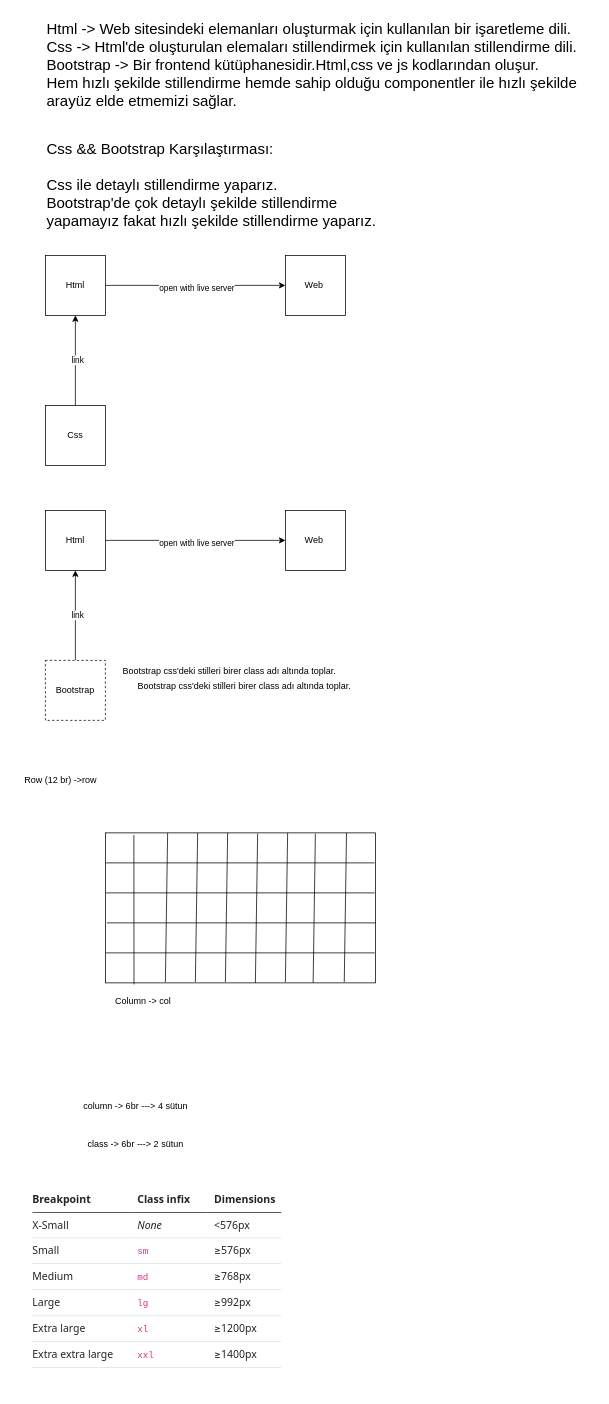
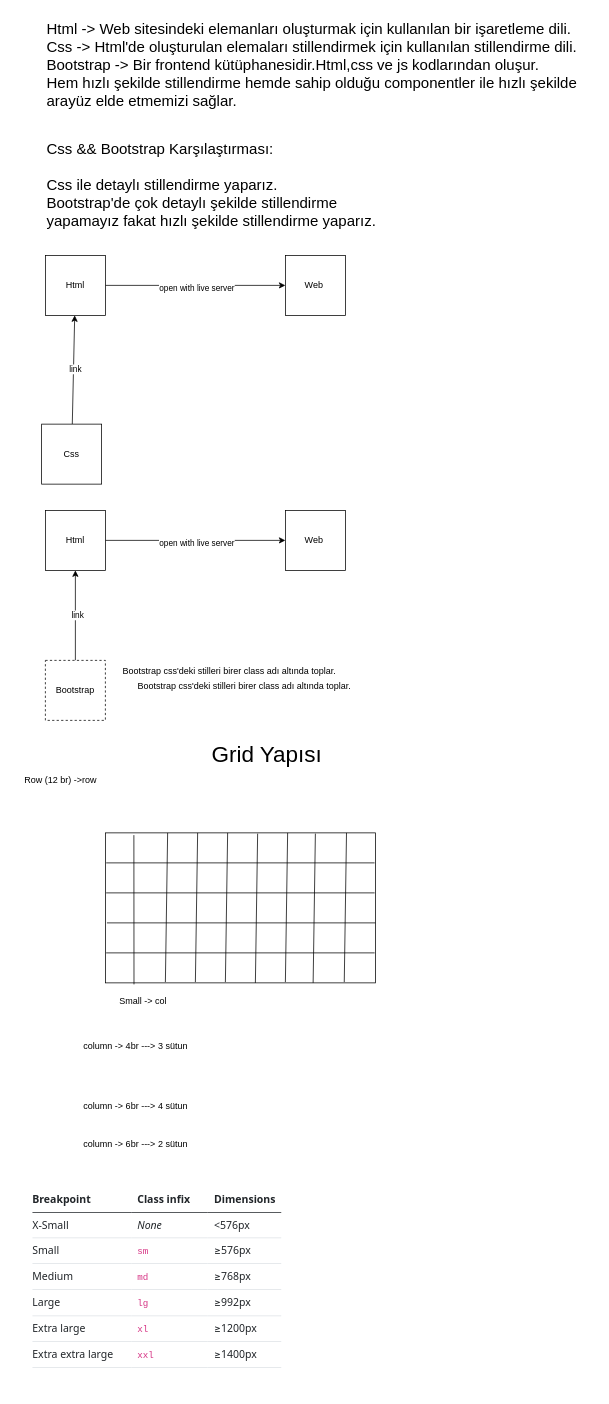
  <mxCell id="0" />
  <mxCell id="1" parent="0" />
  <mxCell id="2" value="Html -&amp;gt; Web sitesindeki elemanları oluşturmak için kullanılan bir işaretleme dili.&lt;div&gt;Css -&amp;gt; Html'de oluşturulan elemaları stillendirmek için kullanılan stillendirme dili.&lt;/div&gt;&lt;div&gt;Bootstrap -&amp;gt; Bir frontend kütüphanesidir.Html,css ve js kodlarından oluşur.&lt;/div&gt;&lt;div&gt;Hem hızlı şekilde stillendirme hemde sahip olduğu componentler ile hızlı şekilde&lt;/div&gt;&lt;div&gt;arayüz elde etmemizi sağlar.&lt;/div&gt;" style="text;html=1;align=left;verticalAlign=middle;resizable=0;points=[];autosize=1;strokeColor=none;fillColor=none;fontSize=20;" parent="1" vertex="1"><mxGeometry x="60" y="20" width="730" height="130" as="geometry" /></mxCell>
  <mxCell id="3" value="Css &amp;amp;&amp;amp; Bootstrap Karşılaştırması:&lt;div&gt;&lt;br&gt;&lt;/div&gt;&lt;div&gt;Css ile detaylı stillendirme yaparız.&lt;/div&gt;&lt;div&gt;Bootstrap'de çok detaylı şekilde stillendirme&lt;/div&gt;&lt;div&gt;yapamayız fakat hızlı şekilde stillendirme yaparız.&lt;/div&gt;" style="text;html=1;align=left;verticalAlign=middle;resizable=0;points=[];autosize=1;strokeColor=none;fillColor=none;fontSize=20;" parent="1" vertex="1"><mxGeometry x="60" y="180" width="460" height="130" as="geometry" /></mxCell>
  <mxCell id="4" style="edgeStyle=none;html=1;" parent="1" source="6" target="7" edge="1"><mxGeometry relative="1" as="geometry" /></mxCell>
  <mxCell id="5" value="open with live server" style="edgeLabel;html=1;align=center;verticalAlign=middle;resizable=0;points=[];" parent="4" vertex="1" connectable="0"><mxGeometry x="0.008" y="-3" relative="1" as="geometry"><mxPoint as="offset" /></mxGeometry></mxCell>
  <mxCell id="6" value="Html" style="whiteSpace=wrap;html=1;aspect=fixed;" parent="1" vertex="1"><mxGeometry x="60" y="340" width="80" height="80" as="geometry" /></mxCell>
  <mxCell id="7" value="Web&amp;nbsp;" style="whiteSpace=wrap;html=1;aspect=fixed;" parent="1" vertex="1"><mxGeometry x="380" y="340" width="80" height="80" as="geometry" /></mxCell>
  <mxCell id="8" style="edgeStyle=none;html=1;" parent="1" source="10" target="6" edge="1"><mxGeometry relative="1" as="geometry" /></mxCell>
  <mxCell id="9" value="link" style="edgeLabel;html=1;align=center;verticalAlign=middle;resizable=0;points=[];" parent="8" vertex="1" connectable="0"><mxGeometry x="0.017" y="-2" relative="1" as="geometry"><mxPoint as="offset" /></mxGeometry></mxCell>
- <mxCell id="10" value="Css" style="whiteSpace=wrap;html=1;aspect=fixed;" parent="1" vertex="1"><mxGeometry x="60" y="540" width="80" height="80" as="geometry" /></mxCell>
+ <mxCell id="10" value="Css" style="whiteSpace=wrap;html=1;aspect=fixed;" parent="1" vertex="1"><mxGeometry x="55" y="565" width="80" height="80" as="geometry" /></mxCell>
  <mxCell id="11" style="edgeStyle=none;html=1;" parent="1" source="13" target="14" edge="1"><mxGeometry relative="1" as="geometry" /></mxCell>
  <mxCell id="12" value="open with live server" style="edgeLabel;html=1;align=center;verticalAlign=middle;resizable=0;points=[];" parent="11" vertex="1" connectable="0"><mxGeometry x="0.008" y="-3" relative="1" as="geometry"><mxPoint as="offset" /></mxGeometry></mxCell>
  <mxCell id="13" value="Html" style="whiteSpace=wrap;html=1;aspect=fixed;" parent="1" vertex="1"><mxGeometry x="60" y="680" width="80" height="80" as="geometry" /></mxCell>
  <mxCell id="14" value="Web&amp;nbsp;" style="whiteSpace=wrap;html=1;aspect=fixed;" parent="1" vertex="1"><mxGeometry x="380" y="680" width="80" height="80" as="geometry" /></mxCell>
  <mxCell id="15" style="edgeStyle=none;html=1;" parent="1" source="17" target="13" edge="1"><mxGeometry relative="1" as="geometry" /></mxCell>
  <mxCell id="16" value="link" style="edgeLabel;html=1;align=center;verticalAlign=middle;resizable=0;points=[];" parent="15" vertex="1" connectable="0"><mxGeometry x="0.017" y="-2" relative="1" as="geometry"><mxPoint as="offset" /></mxGeometry></mxCell>
  <mxCell id="17" value="Bootstrap" style="whiteSpace=wrap;html=1;aspect=fixed;dashed=1;" parent="1" vertex="1"><mxGeometry x="60" y="880" width="80" height="80" as="geometry" /></mxCell>
  <mxCell id="18" value="Bootstrap css'deki stilleri birer class adı altında toplar." style="text;html=1;align=center;verticalAlign=middle;resizable=0;points=[];autosize=1;strokeColor=none;fillColor=none;" parent="1" vertex="1"><mxGeometry x="150" y="880" width="310" height="30" as="geometry" /></mxCell>
+ <mxCell id="19" value="Grid Yapısı" style="text;html=1;align=center;verticalAlign=middle;resizable=0;points=[];autosize=1;strokeColor=none;fillColor=none;fontSize=30;" vertex="1" parent="1"><mxGeometry x="270" y="980" width="170" height="50" as="geometry" /></mxCell>
  <mxCell id="20" value="" style="rounded=0;whiteSpace=wrap;html=1;" vertex="1" parent="1"><mxGeometry x="140" y="1110" width="360" height="200" as="geometry" /></mxCell>
  <mxCell id="21" value="" style="endArrow=none;html=1;exitX=0.003;exitY=0.2;exitDx=0;exitDy=0;exitPerimeter=0;entryX=0.997;entryY=0.2;entryDx=0;entryDy=0;entryPerimeter=0;" edge="1" parent="1" source="20" target="20"><mxGeometry width="50" height="50" relative="1" as="geometry"><mxPoint x="350" y="1070" as="sourcePoint" /><mxPoint x="400" y="1020" as="targetPoint" /></mxGeometry></mxCell>
  <mxCell id="22" value="" style="endArrow=none;html=1;exitX=0.003;exitY=0.2;exitDx=0;exitDy=0;exitPerimeter=0;entryX=0.997;entryY=0.2;entryDx=0;entryDy=0;entryPerimeter=0;" edge="1" parent="1"><mxGeometry width="50" height="50" relative="1" as="geometry"><mxPoint x="141" y="1190" as="sourcePoint" /><mxPoint x="499" y="1190" as="targetPoint" /></mxGeometry></mxCell>
  <mxCell id="23" value="" style="endArrow=none;html=1;exitX=0.003;exitY=0.2;exitDx=0;exitDy=0;exitPerimeter=0;entryX=0.997;entryY=0.2;entryDx=0;entryDy=0;entryPerimeter=0;" edge="1" parent="1"><mxGeometry width="50" height="50" relative="1" as="geometry"><mxPoint x="142" y="1230" as="sourcePoint" /><mxPoint x="500" y="1230" as="targetPoint" /></mxGeometry></mxCell>
  <mxCell id="24" value="" style="endArrow=none;html=1;exitX=0.003;exitY=0.2;exitDx=0;exitDy=0;exitPerimeter=0;entryX=0.997;entryY=0.2;entryDx=0;entryDy=0;entryPerimeter=0;" edge="1" parent="1"><mxGeometry width="50" height="50" relative="1" as="geometry"><mxPoint x="141" y="1270" as="sourcePoint" /><mxPoint x="499" y="1270" as="targetPoint" /></mxGeometry></mxCell>
  <mxCell id="25" value="" style="endArrow=none;html=1;exitX=0.106;exitY=1.01;exitDx=0;exitDy=0;exitPerimeter=0;" edge="1" parent="1" source="20"><mxGeometry width="50" height="50" relative="1" as="geometry"><mxPoint x="150" y="1440" as="sourcePoint" /><mxPoint x="178" y="1113" as="targetPoint" /></mxGeometry></mxCell>
  <mxCell id="26" value="" style="endArrow=none;html=1;entryX=0.114;entryY=0.015;entryDx=0;entryDy=0;entryPerimeter=0;exitX=0.106;exitY=1.01;exitDx=0;exitDy=0;exitPerimeter=0;" edge="1" parent="1"><mxGeometry width="50" height="50" relative="1" as="geometry"><mxPoint x="220" y="1309" as="sourcePoint" /><mxPoint x="223" y="1110" as="targetPoint" /></mxGeometry></mxCell>
  <mxCell id="27" value="" style="endArrow=none;html=1;entryX=0.114;entryY=0.015;entryDx=0;entryDy=0;entryPerimeter=0;exitX=0.106;exitY=1.01;exitDx=0;exitDy=0;exitPerimeter=0;" edge="1" parent="1"><mxGeometry width="50" height="50" relative="1" as="geometry"><mxPoint x="260" y="1309" as="sourcePoint" /><mxPoint x="263" y="1110" as="targetPoint" /></mxGeometry></mxCell>
  <mxCell id="28" value="" style="endArrow=none;html=1;entryX=0.114;entryY=0.015;entryDx=0;entryDy=0;entryPerimeter=0;exitX=0.106;exitY=1.01;exitDx=0;exitDy=0;exitPerimeter=0;" edge="1" parent="1"><mxGeometry width="50" height="50" relative="1" as="geometry"><mxPoint x="300" y="1309" as="sourcePoint" /><mxPoint x="303" y="1110" as="targetPoint" /></mxGeometry></mxCell>
  <mxCell id="29" value="" style="endArrow=none;html=1;entryX=0.114;entryY=0.015;entryDx=0;entryDy=0;entryPerimeter=0;exitX=0.106;exitY=1.01;exitDx=0;exitDy=0;exitPerimeter=0;" edge="1" parent="1"><mxGeometry width="50" height="50" relative="1" as="geometry"><mxPoint x="340" y="1310" as="sourcePoint" /><mxPoint x="343" y="1111" as="targetPoint" /></mxGeometry></mxCell>
  <mxCell id="30" value="" style="endArrow=none;html=1;entryX=0.114;entryY=0.015;entryDx=0;entryDy=0;entryPerimeter=0;exitX=0.106;exitY=1.01;exitDx=0;exitDy=0;exitPerimeter=0;" edge="1" parent="1"><mxGeometry width="50" height="50" relative="1" as="geometry"><mxPoint x="380" y="1309" as="sourcePoint" /><mxPoint x="383" y="1110" as="targetPoint" /></mxGeometry></mxCell>
  <mxCell id="31" value="" style="endArrow=none;html=1;entryX=0.114;entryY=0.015;entryDx=0;entryDy=0;entryPerimeter=0;exitX=0.106;exitY=1.01;exitDx=0;exitDy=0;exitPerimeter=0;" edge="1" parent="1"><mxGeometry width="50" height="50" relative="1" as="geometry"><mxPoint x="417" y="1310" as="sourcePoint" /><mxPoint x="420" y="1111" as="targetPoint" /></mxGeometry></mxCell>
  <mxCell id="32" value="" style="endArrow=none;html=1;entryX=0.114;entryY=0.015;entryDx=0;entryDy=0;entryPerimeter=0;exitX=0.106;exitY=1.01;exitDx=0;exitDy=0;exitPerimeter=0;" edge="1" parent="1"><mxGeometry width="50" height="50" relative="1" as="geometry"><mxPoint x="458.5" y="1309" as="sourcePoint" /><mxPoint x="461.5" y="1110" as="targetPoint" /></mxGeometry></mxCell>
  <mxCell id="33" value="Row (12 br) -&amp;gt;row" style="text;html=1;align=center;verticalAlign=middle;resizable=0;points=[];autosize=1;strokeColor=none;fillColor=none;" vertex="1" parent="1"><mxGeometry x="20" y="1025" width="120" height="30" as="geometry" /></mxCell>
  <mxCell id="34" value="Bootstrap css'deki stilleri birer class adı altında toplar." style="text;html=1;align=center;verticalAlign=middle;resizable=0;points=[];autosize=1;strokeColor=none;fillColor=none;" vertex="1" parent="1"><mxGeometry x="170" y="900" width="310" height="30" as="geometry" /></mxCell>
- <mxCell id="35" value="Column -&amp;gt; col" style="text;html=1;align=center;verticalAlign=middle;resizable=0;points=[];autosize=1;strokeColor=none;fillColor=none;" vertex="1" parent="1"><mxGeometry x="140" y="1320" width="100" height="30" as="geometry" /></mxCell>
+ <mxCell id="35" value="Small -&amp;gt; col" style="text;html=1;align=center;verticalAlign=middle;resizable=0;points=[];autosize=1;strokeColor=none;fillColor=none;" vertex="1" parent="1"><mxGeometry x="140" y="1320" width="100" height="30" as="geometry" /></mxCell>
+ <mxCell id="36" value="column -&amp;gt; 4br ---&amp;gt; 3 sütun" style="text;html=1;align=center;verticalAlign=middle;resizable=0;points=[];autosize=1;strokeColor=none;fillColor=none;" vertex="1" parent="1"><mxGeometry x="100" y="1380" width="160" height="30" as="geometry" /></mxCell>
  <mxCell id="37" value="column -&amp;gt; 6br ---&amp;gt; 4 sütun" style="text;html=1;align=center;verticalAlign=middle;resizable=0;points=[];autosize=1;strokeColor=none;fillColor=none;" vertex="1" parent="1"><mxGeometry x="100" y="1460" width="160" height="30" as="geometry" /></mxCell>
- <mxCell id="38" value="class -&amp;gt; 6br ---&amp;gt; 2 sütun" style="text;html=1;align=center;verticalAlign=middle;resizable=0;points=[];autosize=1;strokeColor=none;fillColor=none;" vertex="1" parent="1"><mxGeometry x="100" y="1510" width="160" height="30" as="geometry" /></mxCell>
+ <mxCell id="38" value="column -&amp;gt; 6br ---&amp;gt; 2 sütun" style="text;html=1;align=center;verticalAlign=middle;resizable=0;points=[];autosize=1;strokeColor=none;fillColor=none;" vertex="1" parent="1"><mxGeometry x="100" y="1510" width="160" height="30" as="geometry" /></mxCell>
  <mxCell id="39" value="&lt;table style=&quot;caption-side: bottom; border-collapse: collapse; --bs-table-bg: transparent; --bs-table-accent-bg: transparent; --bs-table-striped-color: #212529; --bs-table-striped-bg: rgba(0, 0, 0, 0.05); --bs-table-active-color: #212529; --bs-table-active-bg: rgba(0, 0, 0, 0.1); --bs-table-hover-color: #212529; --bs-table-hover-bg: rgba(0, 0, 0, 0.075); width: 705px; margin-bottom: 1.5rem; color: rgb(33, 37, 41); vertical-align: top; border-color: rgb(222, 226, 230); max-width: 100%; font-size: 0.875rem; display: block; overflow-x: auto; font-family: system-ui, -apple-system, &amp;quot;Segoe UI&amp;quot;, Roboto, &amp;quot;Helvetica Neue&amp;quot;, Arial, &amp;quot;Noto Sans&amp;quot;, &amp;quot;Liberation Sans&amp;quot;, sans-serif, &amp;quot;Apple Color Emoji&amp;quot;, &amp;quot;Segoe UI Emoji&amp;quot;, &amp;quot;Segoe UI Symbol&amp;quot;, &amp;quot;Noto Color Emoji&amp;quot;; text-align: start; text-wrap-mode: wrap; background-color: rgb(255, 255, 255);&quot; class=&quot;table&quot;&gt;&lt;thead style=&quot;box-sizing: border-box; border-style: solid; border-width: 0px; vertical-align: bottom;&quot;&gt;&lt;tr style=&quot;box-sizing: border-box; border-style: solid; border-width: 0px;&quot;&gt;&lt;th style=&quot;box-sizing: border-box; text-align: -webkit-match-parent; border-top-color: inherit; border-right-color: inherit; border-bottom: 1px solid currentcolor; border-left-color: inherit; border-top-style: solid; border-right-style: solid; border-left-style: solid; border-top-width: 0px; border-right-width: 0px; border-left-width: 0px; padding: 0.5rem 1.5rem 0.5rem 0px; background-color: rgba(0, 0, 0, 0); box-shadow: rgba(0, 0, 0, 0) 0px 0px 0px 9999px inset;&quot;&gt;Breakpoint&lt;/th&gt;&lt;th style=&quot;box-sizing: border-box; text-align: -webkit-match-parent; border-top-color: inherit; border-right-color: inherit; border-bottom: 1px solid currentcolor; border-left-color: inherit; border-top-style: solid; border-right-style: solid; border-left-style: solid; border-top-width: 0px; border-right-width: 0px; border-left-width: 0px; padding: 0.5rem 1.5rem 0.5rem 0.5rem; background-color: rgba(0, 0, 0, 0); box-shadow: rgba(0, 0, 0, 0) 0px 0px 0px 9999px inset;&quot;&gt;Class infix&lt;/th&gt;&lt;th style=&quot;box-sizing: border-box; text-align: -webkit-match-parent; border-top-color: inherit; border-right-color: inherit; border-bottom: 1px solid currentcolor; border-left-color: inherit; border-top-style: solid; border-right-style: solid; border-left-style: solid; border-top-width: 0px; border-right-width: 0px; border-left-width: 0px; padding: 0.5rem; background-color: rgba(0, 0, 0, 0); box-shadow: rgba(0, 0, 0, 0) 0px 0px 0px 9999px inset;&quot;&gt;Dimensions&lt;/th&gt;&lt;/tr&gt;&lt;/thead&gt;&lt;tbody style=&quot;box-sizing: border-box; border-style: solid; border-width: 0px; vertical-align: inherit;&quot;&gt;&lt;tr style=&quot;box-sizing: border-box; border-style: solid; border-width: 0px;&quot;&gt;&lt;td style=&quot;box-sizing: border-box; border-color: inherit; border-style: solid; border-width: 0px 0px 1px; padding: 0.5rem 1.5rem 0.5rem 0px; background-color: rgba(0, 0, 0, 0); box-shadow: rgba(0, 0, 0, 0) 0px 0px 0px 9999px inset;&quot;&gt;X-Small&lt;/td&gt;&lt;td style=&quot;box-sizing: border-box; border-color: inherit; border-style: solid; border-width: 0px 0px 1px; padding: 0.5rem 1.5rem 0.5rem 0.5rem; background-color: rgba(0, 0, 0, 0); box-shadow: rgba(0, 0, 0, 0) 0px 0px 0px 9999px inset;&quot;&gt;&lt;em style=&quot;box-sizing: border-box;&quot;&gt;None&lt;/em&gt;&lt;/td&gt;&lt;td style=&quot;box-sizing: border-box; border-color: inherit; border-style: solid; border-width: 0px 0px 1px; padding: 0.5rem; background-color: rgba(0, 0, 0, 0); box-shadow: rgba(0, 0, 0, 0) 0px 0px 0px 9999px inset;&quot;&gt;&amp;lt;576px&lt;/td&gt;&lt;/tr&gt;&lt;tr style=&quot;box-sizing: border-box; border-style: solid; border-width: 0px;&quot;&gt;&lt;td style=&quot;box-sizing: border-box; border-color: inherit; border-style: solid; border-width: 0px 0px 1px; padding: 0.5rem 1.5rem 0.5rem 0px; background-color: rgba(0, 0, 0, 0); box-shadow: rgba(0, 0, 0, 0) 0px 0px 0px 9999px inset;&quot;&gt;Small&lt;/td&gt;&lt;td style=&quot;box-sizing: border-box; border-color: inherit; border-style: solid; border-width: 0px 0px 1px; padding: 0.5rem 1.5rem 0.5rem 0.5rem; background-color: rgba(0, 0, 0, 0); box-shadow: rgba(0, 0, 0, 0) 0px 0px 0px 9999px inset;&quot;&gt;&lt;code style=&quot;box-sizing: border-box; font-family: SFMono-Regular, Menlo, Monaco, Consolas, &amp;quot;Liberation Mono&amp;quot;, &amp;quot;Courier New&amp;quot;, monospace; font-size: 0.875em; direction: ltr; unicode-bidi: bidi-override; color: rgb(214, 51, 132); overflow-wrap: break-word;&quot;&gt;sm&lt;/code&gt;&lt;/td&gt;&lt;td style=&quot;box-sizing: border-box; border-color: inherit; border-style: solid; border-width: 0px 0px 1px; padding: 0.5rem; background-color: rgba(0, 0, 0, 0); box-shadow: rgba(0, 0, 0, 0) 0px 0px 0px 9999px inset;&quot;&gt;≥576px&lt;/td&gt;&lt;/tr&gt;&lt;tr style=&quot;box-sizing: border-box; border-style: solid; border-width: 0px;&quot;&gt;&lt;td style=&quot;box-sizing: border-box; border-color: inherit; border-style: solid; border-width: 0px 0px 1px; padding: 0.5rem 1.5rem 0.5rem 0px; background-color: rgba(0, 0, 0, 0); box-shadow: rgba(0, 0, 0, 0) 0px 0px 0px 9999px inset;&quot;&gt;Medium&lt;/td&gt;&lt;td style=&quot;box-sizing: border-box; border-color: inherit; border-style: solid; border-width: 0px 0px 1px; padding: 0.5rem 1.5rem 0.5rem 0.5rem; background-color: rgba(0, 0, 0, 0); box-shadow: rgba(0, 0, 0, 0) 0px 0px 0px 9999px inset;&quot;&gt;&lt;code style=&quot;box-sizing: border-box; font-family: SFMono-Regular, Menlo, Monaco, Consolas, &amp;quot;Liberation Mono&amp;quot;, &amp;quot;Courier New&amp;quot;, monospace; font-size: 0.875em; direction: ltr; unicode-bidi: bidi-override; color: rgb(214, 51, 132); overflow-wrap: break-word;&quot;&gt;md&lt;/code&gt;&lt;/td&gt;&lt;td style=&quot;box-sizing: border-box; border-color: inherit; border-style: solid; border-width: 0px 0px 1px; padding: 0.5rem; background-color: rgba(0, 0, 0, 0); box-shadow: rgba(0, 0, 0, 0) 0px 0px 0px 9999px inset;&quot;&gt;≥768px&lt;/td&gt;&lt;/tr&gt;&lt;tr style=&quot;box-sizing: border-box; border-style: solid; border-width: 0px;&quot;&gt;&lt;td style=&quot;box-sizing: border-box; border-color: inherit; border-style: solid; border-width: 0px 0px 1px; padding: 0.5rem 1.5rem 0.5rem 0px; background-color: rgba(0, 0, 0, 0); box-shadow: rgba(0, 0, 0, 0) 0px 0px 0px 9999px inset;&quot;&gt;Large&lt;/td&gt;&lt;td style=&quot;box-sizing: border-box; border-color: inherit; border-style: solid; border-width: 0px 0px 1px; padding: 0.5rem 1.5rem 0.5rem 0.5rem; background-color: rgba(0, 0, 0, 0); box-shadow: rgba(0, 0, 0, 0) 0px 0px 0px 9999px inset;&quot;&gt;&lt;code style=&quot;box-sizing: border-box; font-family: SFMono-Regular, Menlo, Monaco, Consolas, &amp;quot;Liberation Mono&amp;quot;, &amp;quot;Courier New&amp;quot;, monospace; font-size: 0.875em; direction: ltr; unicode-bidi: bidi-override; color: rgb(214, 51, 132); overflow-wrap: break-word;&quot;&gt;lg&lt;/code&gt;&lt;/td&gt;&lt;td style=&quot;box-sizing: border-box; border-color: inherit; border-style: solid; border-width: 0px 0px 1px; padding: 0.5rem; background-color: rgba(0, 0, 0, 0); box-shadow: rgba(0, 0, 0, 0) 0px 0px 0px 9999px inset;&quot;&gt;≥992px&lt;/td&gt;&lt;/tr&gt;&lt;tr style=&quot;box-sizing: border-box; border-style: solid; border-width: 0px;&quot;&gt;&lt;td style=&quot;box-sizing: border-box; border-color: inherit; border-style: solid; border-width: 0px 0px 1px; padding: 0.5rem 1.5rem 0.5rem 0px; background-color: rgba(0, 0, 0, 0); box-shadow: rgba(0, 0, 0, 0) 0px 0px 0px 9999px inset;&quot;&gt;Extra large&lt;/td&gt;&lt;td style=&quot;box-sizing: border-box; border-color: inherit; border-style: solid; border-width: 0px 0px 1px; padding: 0.5rem 1.5rem 0.5rem 0.5rem; background-color: rgba(0, 0, 0, 0); box-shadow: rgba(0, 0, 0, 0) 0px 0px 0px 9999px inset;&quot;&gt;&lt;code style=&quot;box-sizing: border-box; font-family: SFMono-Regular, Menlo, Monaco, Consolas, &amp;quot;Liberation Mono&amp;quot;, &amp;quot;Courier New&amp;quot;, monospace; font-size: 0.875em; direction: ltr; unicode-bidi: bidi-override; color: rgb(214, 51, 132); overflow-wrap: break-word;&quot;&gt;xl&lt;/code&gt;&lt;/td&gt;&lt;td style=&quot;box-sizing: border-box; border-color: inherit; border-style: solid; border-width: 0px 0px 1px; padding: 0.5rem; background-color: rgba(0, 0, 0, 0); box-shadow: rgba(0, 0, 0, 0) 0px 0px 0px 9999px inset;&quot;&gt;≥1200px&lt;/td&gt;&lt;/tr&gt;&lt;tr style=&quot;box-sizing: border-box; border-style: solid; border-width: 0px;&quot;&gt;&lt;td style=&quot;box-sizing: border-box; border-color: inherit; border-style: solid; border-width: 0px 0px 1px; padding: 0.5rem 1.5rem 0.5rem 0px; background-color: rgba(0, 0, 0, 0); box-shadow: rgba(0, 0, 0, 0) 0px 0px 0px 9999px inset;&quot;&gt;Extra extra large&lt;/td&gt;&lt;td style=&quot;box-sizing: border-box; border-color: inherit; border-style: solid; border-width: 0px 0px 1px; padding: 0.5rem 1.5rem 0.5rem 0.5rem; background-color: rgba(0, 0, 0, 0); box-shadow: rgba(0, 0, 0, 0) 0px 0px 0px 9999px inset;&quot;&gt;&lt;code style=&quot;box-sizing: border-box; font-family: SFMono-Regular, Menlo, Monaco, Consolas, &amp;quot;Liberation Mono&amp;quot;, &amp;quot;Courier New&amp;quot;, monospace; font-size: 0.875em; direction: ltr; unicode-bidi: bidi-override; color: rgb(214, 51, 132); overflow-wrap: break-word;&quot;&gt;xxl&lt;/code&gt;&lt;/td&gt;&lt;td style=&quot;box-sizing: border-box; border-color: inherit; border-style: solid; border-width: 0px 0px 1px; padding: 0.5rem; background-color: rgba(0, 0, 0, 0); box-shadow: rgba(0, 0, 0, 0) 0px 0px 0px 9999px inset;&quot;&gt;≥1400px&lt;/td&gt;&lt;/tr&gt;&lt;/tbody&gt;&lt;/table&gt;" style="text;html=1;align=center;verticalAlign=middle;resizable=0;points=[];autosize=1;strokeColor=none;fillColor=none;" vertex="1" parent="1"><mxGeometry x="30" y="1580" width="730" height="270" as="geometry" /></mxCell>
